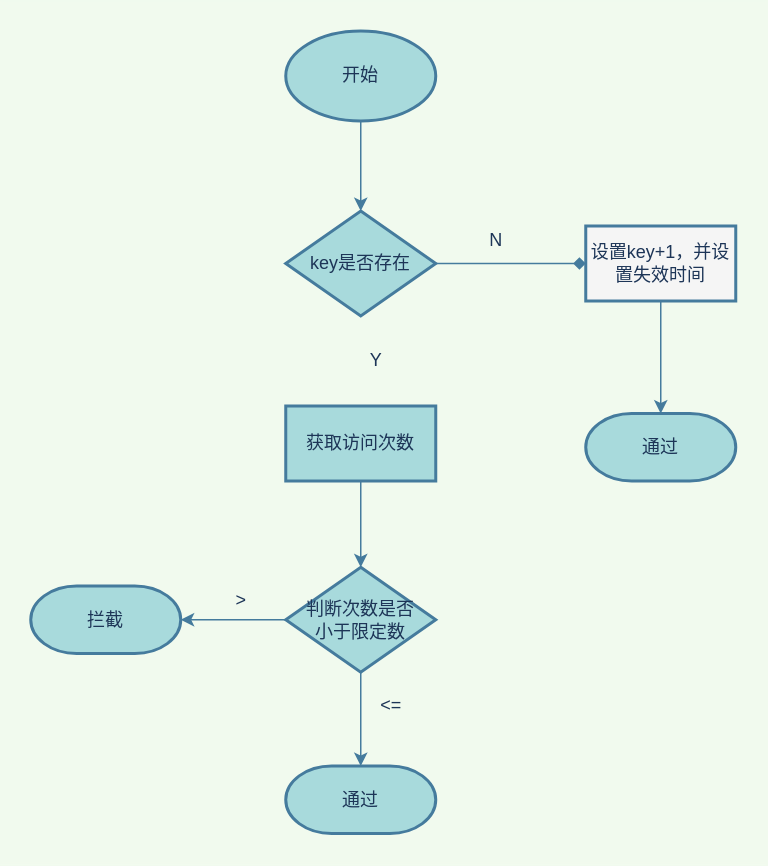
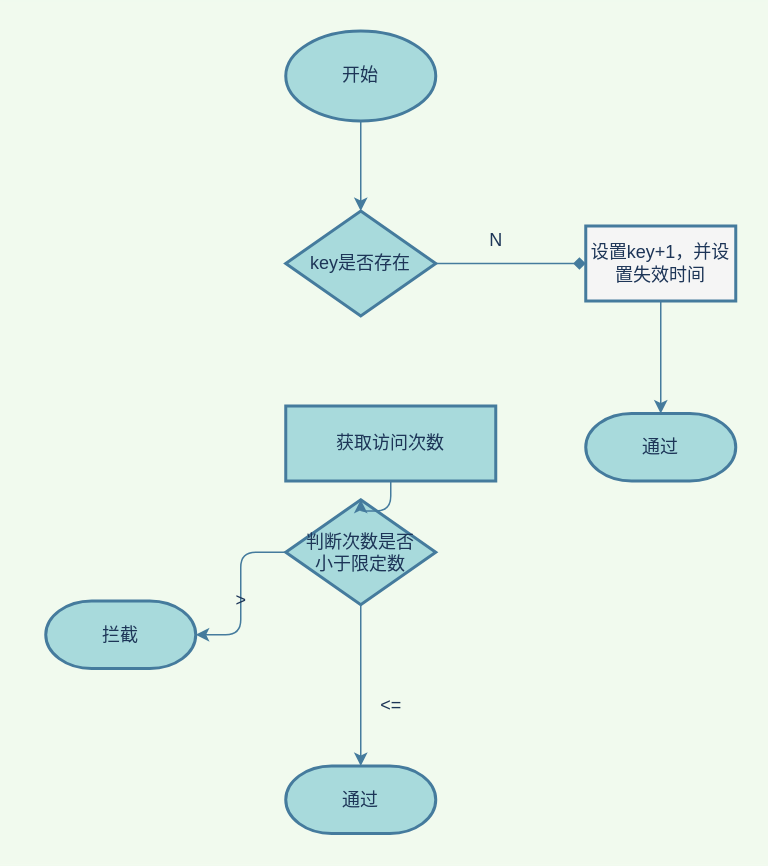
  <mxCell id="0" />
  <mxCell id="1" parent="0" />
  <mxCell id="2" style="edgeStyle=orthogonalEdgeStyle;orthogonalLoop=1;jettySize=auto;html=1;entryX=0.5;entryY=0;entryDx=0;entryDy=0;entryPerimeter=0;labelBackgroundColor=#F1FAEE;strokeColor=#457B9D;fontColor=#1D3557;" edge="1" parent="1" source="3"><mxGeometry relative="1" as="geometry"><mxPoint x="240" y="140" as="targetPoint" /></mxGeometry></mxCell>
  <mxCell id="3" value="开始" style="strokeWidth=2;html=1;shape=mxgraph.flowchart.start_1;whiteSpace=wrap;fillColor=#A8DADC;strokeColor=#457B9D;fontColor=#1D3557;" vertex="1" parent="1"><mxGeometry x="190" y="20" width="100" height="60" as="geometry" /></mxCell>
  <mxCell id="4" style="edgeStyle=orthogonalEdgeStyle;curved=0;rounded=1;sketch=0;orthogonalLoop=1;jettySize=auto;html=1;entryX=0;entryY=0.5;entryDx=0;entryDy=0;strokeColor=#457B9D;fillColor=#A8DADC;fontColor=#1D3557;endArrow=diamond;" edge="1" parent="1" source="5" target="17"><mxGeometry relative="1" as="geometry" /></mxCell>
  <mxCell id="5" value="key是否存在" style="strokeWidth=2;html=1;shape=mxgraph.flowchart.decision;whiteSpace=wrap;fillColor=#A8DADC;strokeColor=#457B9D;fontColor=#1D3557;" vertex="1" parent="1"><mxGeometry x="190" y="140" width="100" height="70" as="geometry" /></mxCell>
  <mxCell id="6" style="edgeStyle=orthogonalEdgeStyle;orthogonalLoop=1;jettySize=auto;html=1;labelBackgroundColor=#F1FAEE;strokeColor=#457B9D;fontColor=#1D3557;" edge="1" parent="1" source="8" target="12"><mxGeometry relative="1" as="geometry" /></mxCell>
  <mxCell id="7" style="edgeStyle=orthogonalEdgeStyle;orthogonalLoop=1;jettySize=auto;html=1;entryX=1;entryY=0.5;entryDx=0;entryDy=0;entryPerimeter=0;labelBackgroundColor=#F1FAEE;strokeColor=#457B9D;fontColor=#1D3557;" edge="1" parent="1" source="8" target="14"><mxGeometry relative="1" as="geometry" /></mxCell>
- <mxCell id="8" value="判断次数是否&lt;br&gt;小于限定数" style="strokeWidth=2;html=1;shape=mxgraph.flowchart.decision;whiteSpace=wrap;fillColor=#A8DADC;strokeColor=#457B9D;fontColor=#1D3557;" vertex="1" parent="1"><mxGeometry x="190" y="377.5" width="100" height="70" as="geometry" /></mxCell>
- <mxCell id="9" value="Y" style="text;html=1;align=center;verticalAlign=middle;resizable=0;points=[];autosize=1;fontColor=#1D3557;" vertex="1" parent="1"><mxGeometry x="240" y="230" width="20" height="20" as="geometry" /></mxCell>
+ <mxCell id="8" value="判断次数是否&lt;br&gt;小于限定数" style="strokeWidth=2;html=1;shape=mxgraph.flowchart.decision;whiteSpace=wrap;fillColor=#A8DADC;strokeColor=#457B9D;fontColor=#1D3557;" vertex="1" parent="1"><mxGeometry x="190" y="332.5" width="100" height="70" as="geometry" /></mxCell>
  <mxCell id="10" style="edgeStyle=orthogonalEdgeStyle;orthogonalLoop=1;jettySize=auto;html=1;entryX=0.5;entryY=0;entryDx=0;entryDy=0;entryPerimeter=0;labelBackgroundColor=#F1FAEE;strokeColor=#457B9D;fontColor=#1D3557;" edge="1" parent="1" source="11" target="8"><mxGeometry relative="1" as="geometry" /></mxCell>
- <mxCell id="11" value="获取访问次数" style="whiteSpace=wrap;html=1;absoluteArcSize=1;arcSize=14;strokeWidth=2;fillColor=#A8DADC;strokeColor=#457B9D;fontColor=#1D3557;" vertex="1" parent="1"><mxGeometry x="190" y="270" width="100" height="50" as="geometry" /></mxCell>
+ <mxCell id="11" value="获取访问次数" style="whiteSpace=wrap;html=1;absoluteArcSize=1;arcSize=14;strokeWidth=2;fillColor=#A8DADC;strokeColor=#457B9D;fontColor=#1D3557;" vertex="1" parent="1"><mxGeometry x="190" y="270" width="140" height="50" as="geometry" /></mxCell>
  <mxCell id="12" value="通过" style="strokeWidth=2;html=1;shape=mxgraph.flowchart.terminator;whiteSpace=wrap;fillColor=#A8DADC;strokeColor=#457B9D;fontColor=#1D3557;" vertex="1" parent="1"><mxGeometry x="190" y="510" width="100" height="45" as="geometry" /></mxCell>
  <mxCell id="13" value="&amp;lt;=" style="text;html=1;align=center;verticalAlign=middle;resizable=0;points=[];autosize=1;fontColor=#1D3557;" vertex="1" parent="1"><mxGeometry x="245" y="460" width="30" height="20" as="geometry" /></mxCell>
- <mxCell id="14" value="拦截" style="strokeWidth=2;html=1;shape=mxgraph.flowchart.terminator;whiteSpace=wrap;fillColor=#A8DADC;strokeColor=#457B9D;fontColor=#1D3557;" vertex="1" parent="1"><mxGeometry x="20" y="390" width="100" height="45" as="geometry" /></mxCell>
+ <mxCell id="14" value="拦截" style="strokeWidth=2;html=1;shape=mxgraph.flowchart.terminator;whiteSpace=wrap;fillColor=#A8DADC;strokeColor=#457B9D;fontColor=#1D3557;" vertex="1" parent="1"><mxGeometry x="30" y="400" width="100" height="45" as="geometry" /></mxCell>
  <mxCell id="15" value="&amp;gt;" style="text;html=1;align=center;verticalAlign=middle;resizable=0;points=[];autosize=1;fontColor=#1D3557;" vertex="1" parent="1"><mxGeometry x="150" y="390" width="20" height="20" as="geometry" /></mxCell>
  <mxCell id="16" style="edgeStyle=orthogonalEdgeStyle;curved=0;rounded=1;sketch=0;orthogonalLoop=1;jettySize=auto;html=1;entryX=0.5;entryY=0;entryDx=0;entryDy=0;entryPerimeter=0;strokeColor=#457B9D;fillColor=#A8DADC;fontColor=#1D3557;" edge="1" parent="1" source="17" target="19"><mxGeometry relative="1" as="geometry" /></mxCell>
  <mxCell id="17" value="设置key+1，并设置失效时间" style="whiteSpace=wrap;html=1;absoluteArcSize=1;arcSize=14;strokeWidth=2;fillColor=#f5f5f5;strokeColor=#457B9D;fontColor=#1D3557;" vertex="1" parent="1"><mxGeometry x="390" y="150" width="100" height="50" as="geometry" /></mxCell>
  <mxCell id="18" value="N" style="text;html=1;align=center;verticalAlign=middle;resizable=0;points=[];autosize=1;fontColor=#1D3557;" vertex="1" parent="1"><mxGeometry x="320" y="150" width="20" height="20" as="geometry" /></mxCell>
  <mxCell id="19" value="通过" style="strokeWidth=2;html=1;shape=mxgraph.flowchart.terminator;whiteSpace=wrap;fillColor=#A8DADC;strokeColor=#457B9D;fontColor=#1D3557;" vertex="1" parent="1"><mxGeometry x="390" y="275" width="100" height="45" as="geometry" /></mxCell>
